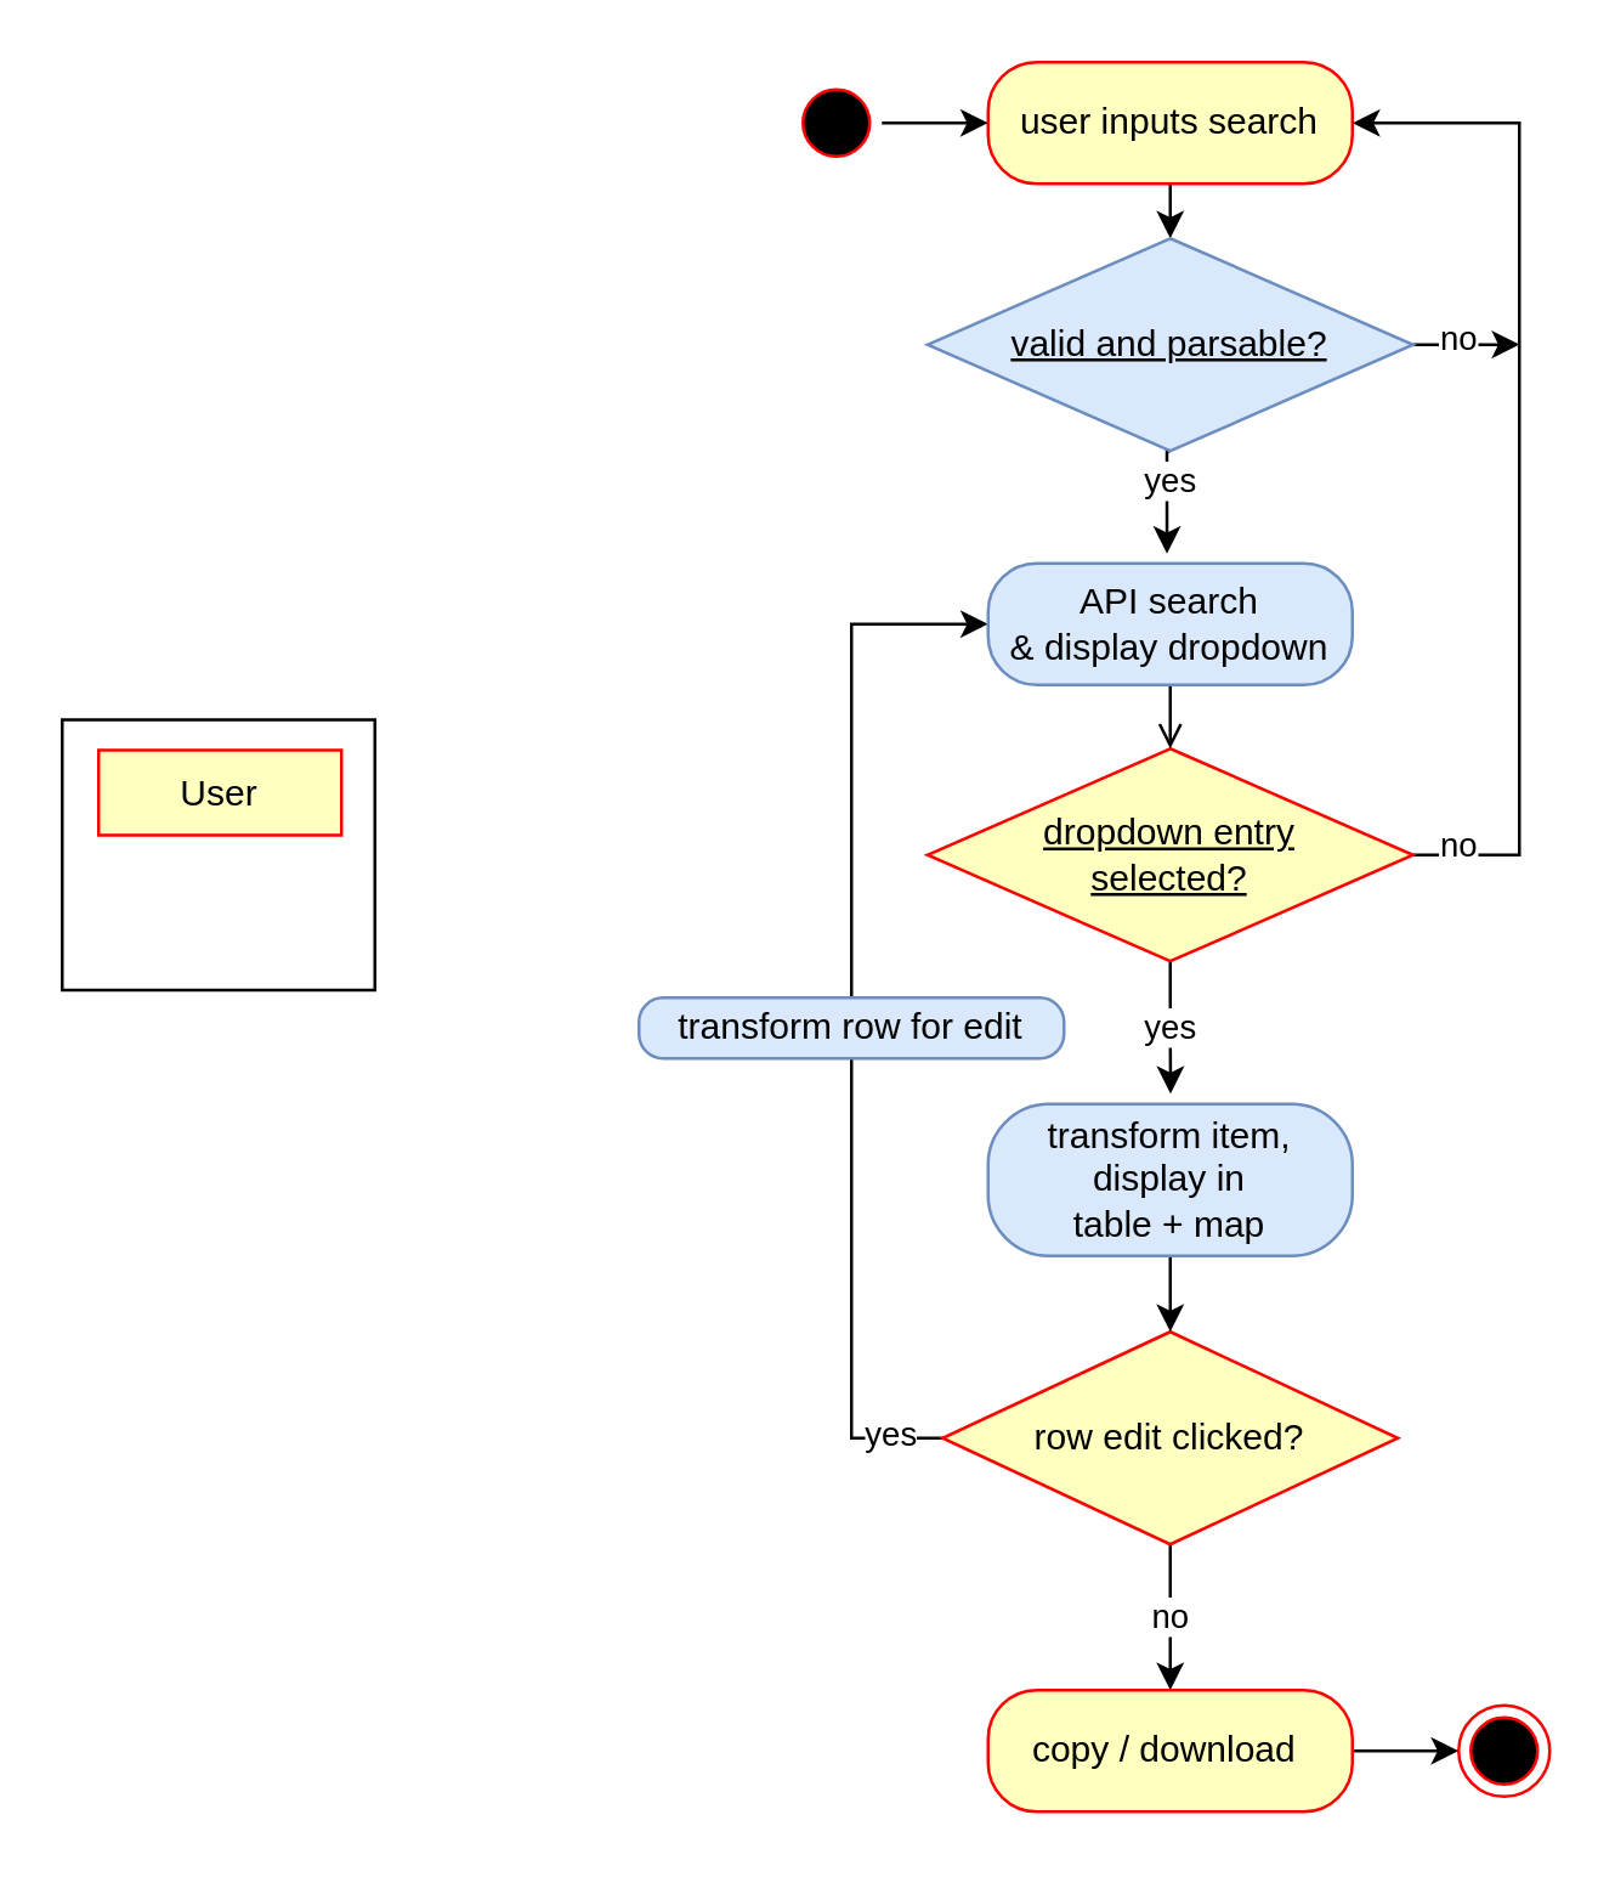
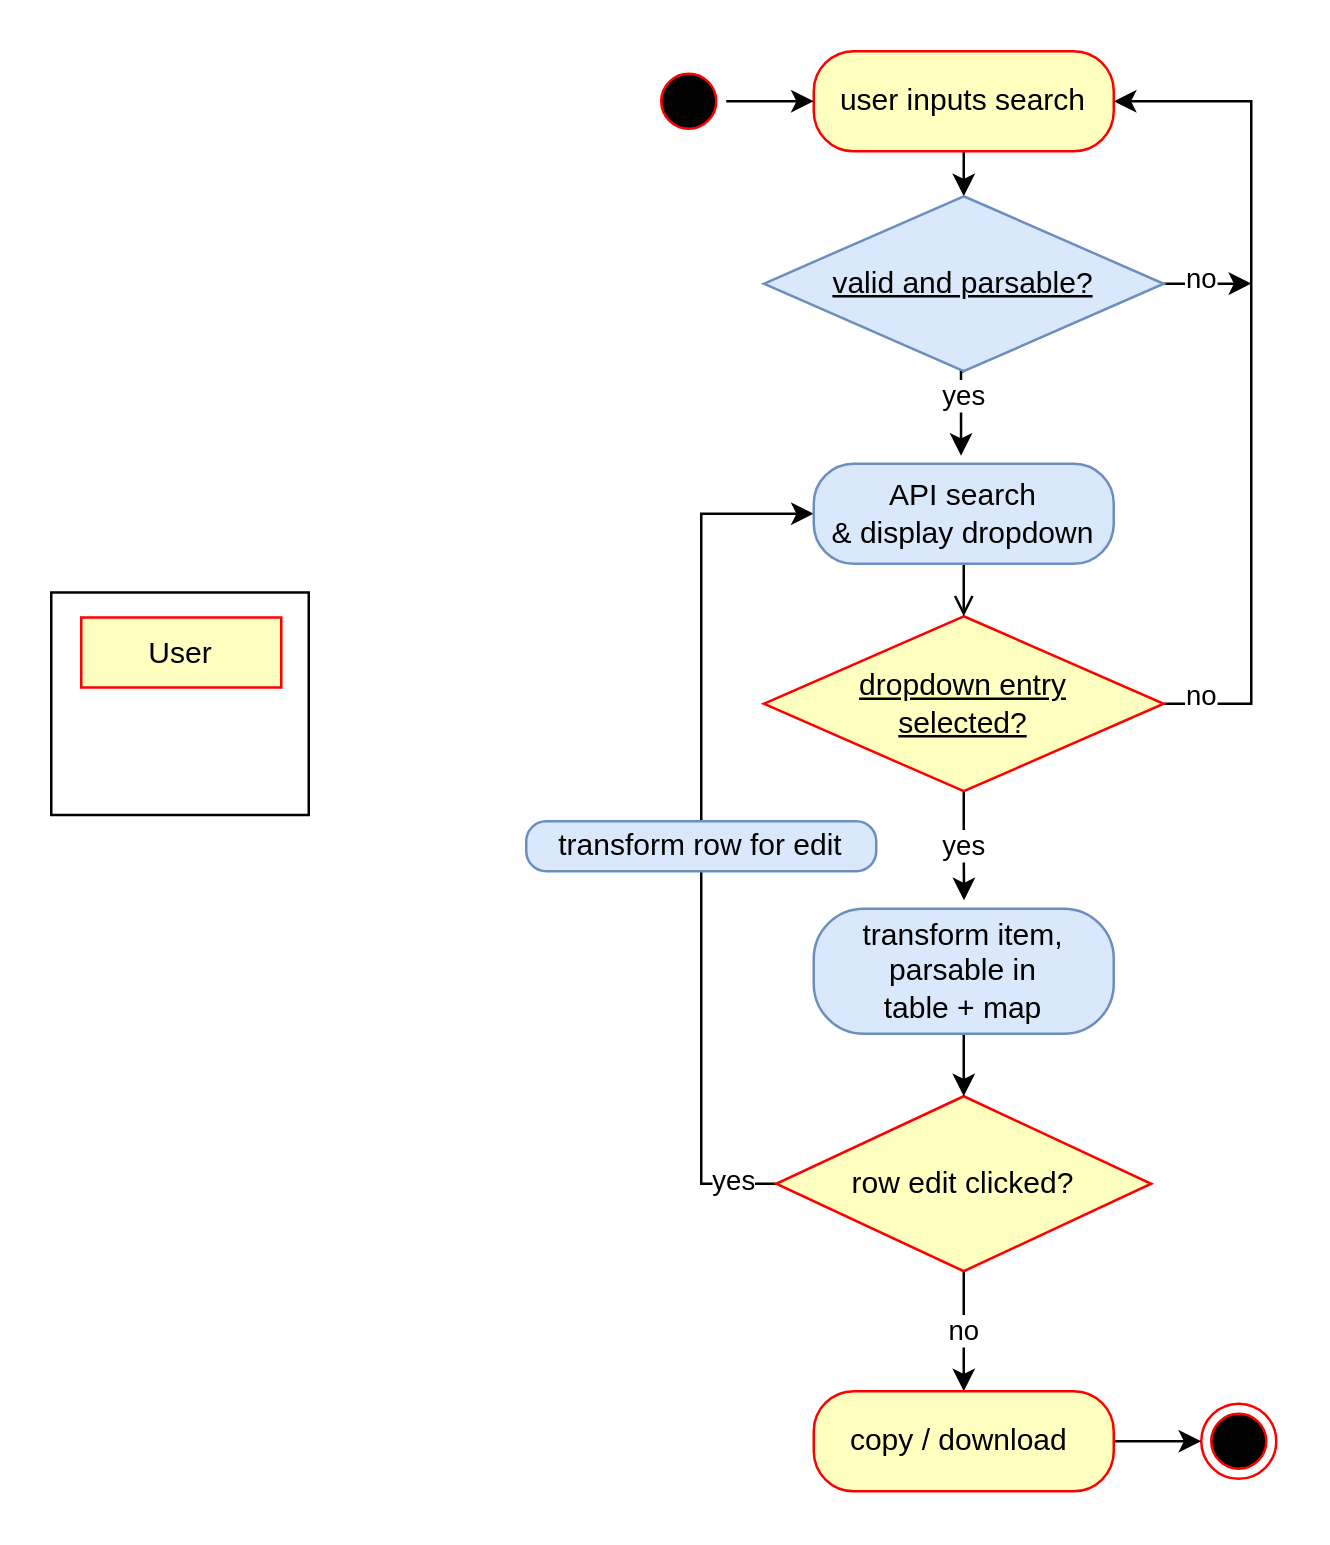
  <mxCell id="0" />
  <mxCell id="1" parent="0" />
  <mxCell id="2" style="edgeStyle=orthogonalEdgeStyle;rounded=0;orthogonalLoop=1;jettySize=auto;html=1;exitX=0.5;exitY=1;exitDx=0;exitDy=0;entryX=0.5;entryY=0;entryDx=0;entryDy=0;" edge="1" parent="1" source="3" target="20"><mxGeometry relative="1" as="geometry" /></mxCell>
  <mxCell id="3" value="user inputs search" style="rounded=1;whiteSpace=wrap;html=1;arcSize=40;fontColor=#000000;fillColor=#ffffc0;strokeColor=#ff0000;" parent="1" vertex="1"><mxGeometry x="325" y="20" width="120" height="40" as="geometry" /></mxCell>
  <mxCell id="4" value="yes" style="edgeStyle=orthogonalEdgeStyle;rounded=0;orthogonalLoop=1;jettySize=auto;html=1;exitX=0.5;exitY=1;exitDx=0;exitDy=0;entryX=0.501;entryY=-0.067;entryDx=0;entryDy=0;entryPerimeter=0;" parent="1" source="6" target="22" edge="1"><mxGeometry relative="1" as="geometry"><mxPoint x="385" y="348" as="targetPoint" /></mxGeometry></mxCell>
  <mxCell id="5" value="no" style="edgeStyle=orthogonalEdgeStyle;rounded=0;orthogonalLoop=1;jettySize=auto;html=1;exitX=1;exitY=0.5;exitDx=0;exitDy=0;entryX=1;entryY=0.5;entryDx=0;entryDy=0;" parent="1" source="6" target="3" edge="1"><mxGeometry x="-0.909" y="3" relative="1" as="geometry"><mxPoint x="575" y="281" as="targetPoint" /><Array as="points"><mxPoint x="500" y="281" /><mxPoint x="500" y="40" /></Array><mxPoint as="offset" /></mxGeometry></mxCell>
  <mxCell id="6" value="dropdown entry &lt;br&gt;selected?" style="rhombus;whiteSpace=wrap;html=1;fillColor=#ffffc0;strokeColor=#ff0000;fontStyle=4" parent="1" vertex="1"><mxGeometry x="305" y="246" width="160" height="70" as="geometry" /></mxCell>
  <mxCell id="7" value="no" style="edgeStyle=orthogonalEdgeStyle;rounded=0;orthogonalLoop=1;jettySize=auto;html=1;exitX=0.5;exitY=1;exitDx=0;exitDy=0;entryX=0.5;entryY=0;entryDx=0;entryDy=0;" parent="1" source="9" target="12" edge="1"><mxGeometry relative="1" as="geometry" /></mxCell>
  <mxCell id="8" value="yes" style="edgeStyle=orthogonalEdgeStyle;rounded=0;orthogonalLoop=1;jettySize=auto;html=1;exitX=0;exitY=0.5;exitDx=0;exitDy=0;entryX=0;entryY=0.5;entryDx=0;entryDy=0;endArrow=classic;endFill=1;" edge="1" parent="1" source="9" target="14"><mxGeometry x="-0.901" y="-1" relative="1" as="geometry"><Array as="points"><mxPoint x="280" y="473" /><mxPoint x="280" y="205" /></Array><mxPoint as="offset" /></mxGeometry></mxCell>
  <mxCell id="9" value="row edit clicked?" style="rhombus;whiteSpace=wrap;html=1;fillColor=#ffffc0;strokeColor=#ff0000;" parent="1" vertex="1"><mxGeometry x="310" y="438" width="150" height="70" as="geometry" /></mxCell>
  <mxCell id="10" value="" style="ellipse;html=1;shape=endState;fillColor=#000000;strokeColor=#ff0000;" parent="1" vertex="1"><mxGeometry x="480" y="561" width="30" height="30" as="geometry" /></mxCell>
  <mxCell id="11" style="edgeStyle=orthogonalEdgeStyle;rounded=0;orthogonalLoop=1;jettySize=auto;html=1;exitX=1;exitY=0.5;exitDx=0;exitDy=0;entryX=0;entryY=0.5;entryDx=0;entryDy=0;endArrow=classic;endFill=1;" edge="1" parent="1" source="12" target="10"><mxGeometry relative="1" as="geometry" /></mxCell>
  <mxCell id="12" value="copy / download&amp;nbsp;" style="rounded=1;whiteSpace=wrap;html=1;arcSize=40;fillColor=#ffffc0;strokeColor=#ff0000;fontColor=#000000;" parent="1" vertex="1"><mxGeometry x="325" y="556" width="120" height="40" as="geometry" /></mxCell>
  <mxCell id="13" style="edgeStyle=orthogonalEdgeStyle;rounded=0;orthogonalLoop=1;jettySize=auto;html=1;exitX=0.5;exitY=1;exitDx=0;exitDy=0;entryX=0.5;entryY=0;entryDx=0;entryDy=0;endArrow=open;" parent="1" source="14" target="6" edge="1"><mxGeometry relative="1" as="geometry" /></mxCell>
  <mxCell id="14" value="API search &lt;br&gt;&amp;amp; display dropdown" style="rounded=1;whiteSpace=wrap;html=1;arcSize=40;fillColor=#dae8fc;strokeColor=#6c8ebf;" parent="1" vertex="1"><mxGeometry x="325" y="185" width="120" height="40" as="geometry" /></mxCell>
  <mxCell id="15" style="edgeStyle=orthogonalEdgeStyle;rounded=0;orthogonalLoop=1;jettySize=auto;html=1;exitX=1;exitY=0.5;exitDx=0;exitDy=0;entryX=0;entryY=0.5;entryDx=0;entryDy=0;endArrow=classic;endFill=1;" edge="1" parent="1" source="16" target="3"><mxGeometry relative="1" as="geometry" /></mxCell>
  <mxCell id="16" value="" style="ellipse;html=1;shape=startState;fillColor=#000000;strokeColor=#ff0000;" parent="1" vertex="1"><mxGeometry x="260" y="25" width="30" height="30" as="geometry" /></mxCell>
  <mxCell id="17" style="edgeStyle=orthogonalEdgeStyle;rounded=0;orthogonalLoop=1;jettySize=auto;html=1;exitX=0.5;exitY=1;exitDx=0;exitDy=0;entryX=0.491;entryY=-0.079;entryDx=0;entryDy=0;entryPerimeter=0;" edge="1" parent="1" source="20" target="14"><mxGeometry relative="1" as="geometry" /></mxCell>
  <mxCell id="18" value="yes" style="edgeLabel;html=1;align=center;verticalAlign=middle;resizable=0;points=[];" vertex="1" connectable="0" parent="17"><mxGeometry x="-0.567" relative="1" as="geometry"><mxPoint x="1" y="3" as="offset" /></mxGeometry></mxCell>
  <mxCell id="19" value="no" style="edgeStyle=orthogonalEdgeStyle;rounded=0;orthogonalLoop=1;jettySize=auto;html=1;exitX=1;exitY=0.5;exitDx=0;exitDy=0;endArrow=classic;endFill=1;" edge="1" parent="1" source="20"><mxGeometry x="-0.143" y="2" relative="1" as="geometry"><mxPoint x="500" y="112.952" as="targetPoint" /><mxPoint as="offset" /></mxGeometry></mxCell>
  <mxCell id="20" value="valid and parsable?" style="rhombus;whiteSpace=wrap;html=1;fillColor=#dae8fc;strokeColor=#6c8ebf;fontStyle=4" vertex="1" parent="1"><mxGeometry x="305" y="78" width="160" height="70" as="geometry" /></mxCell>
  <mxCell id="21" style="edgeStyle=orthogonalEdgeStyle;rounded=0;orthogonalLoop=1;jettySize=auto;html=1;exitX=0.5;exitY=1;exitDx=0;exitDy=0;entryX=0.5;entryY=0;entryDx=0;entryDy=0;endArrow=classic;endFill=1;" edge="1" parent="1" source="22" target="9"><mxGeometry relative="1" as="geometry" /></mxCell>
- <mxCell id="22" value="transform item,&lt;br&gt;display in &lt;br&gt;table + map" style="rounded=1;whiteSpace=wrap;html=1;arcSize=40;fillColor=#dae8fc;strokeColor=#6c8ebf;" vertex="1" parent="1"><mxGeometry x="325" y="363" width="120" height="50" as="geometry" /></mxCell>
+ <mxCell id="22" value="transform item,&lt;br&gt;parsable in &lt;br&gt;table + map" style="rounded=1;whiteSpace=wrap;html=1;arcSize=40;fillColor=#dae8fc;strokeColor=#6c8ebf;" vertex="1" parent="1"><mxGeometry x="325" y="363" width="120" height="50" as="geometry" /></mxCell>
  <mxCell id="23" value="transform row for edit" style="rounded=1;whiteSpace=wrap;html=1;arcSize=40;fillColor=#dae8fc;strokeColor=#6c8ebf;" vertex="1" parent="1"><mxGeometry x="210" y="328" width="140" height="20" as="geometry" /></mxCell>
  <mxCell id="24" value="User" style="rounded=0;whiteSpace=wrap;html=1;arcSize=40;fontColor=#000000;fillColor=#ffffc0;strokeColor=#ff0000;" vertex="1" parent="1"><mxGeometry x="32" y="246.5" width="80" height="28" as="geometry" /></mxCell>
  <mxCell id="25" value="" style="rounded=0;whiteSpace=wrap;html=1;fillColor=none;align=center;labelPosition=center;verticalLabelPosition=bottom;verticalAlign=top;" vertex="1" parent="1"><mxGeometry x="20" y="236.5" width="103" height="89" as="geometry" /></mxCell>
